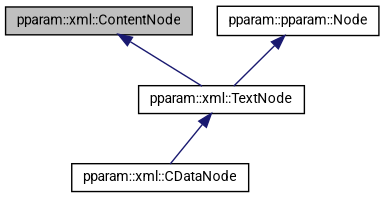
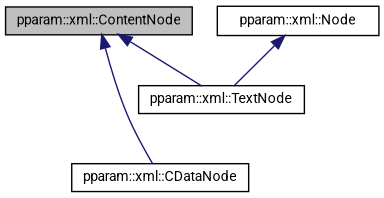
  digraph {
    fontname=Roboto
    node [color=black fillcolor=white fontname=Roboto fontsize=10 shape=record style=filled]
    edge [color=midnightblue dir=back fontname=Roboto fontsize=10 labelfontname=Helvetica labelfontsize=10 style=solid]
    n1 [fillcolor=grey75 fontcolor=black height=0.2 label="pparam::xml::ContentNode" width=0.4]
    n2 [height=0.2 label="pparam::xml::CDataNode" width=0.4]
    n3 [height=0.2 label="pparam::xml::TextNode" width=0.4]
-   n4 [height=0.2 label="pparam::pparam::Node" width=0.4]
-   n3 -> n2
+   n4 [height=0.2 label="pparam::xml::Node" width=0.4]
+   n1 -> n2
    n1 -> n3
    n4 -> n3
  }
